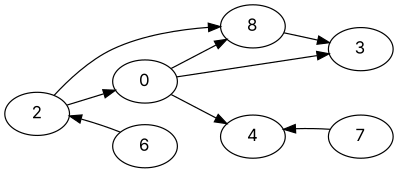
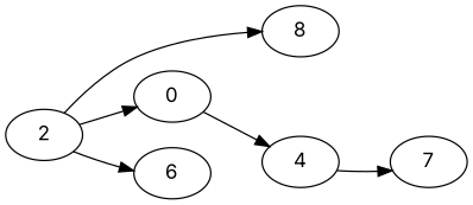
  digraph {
    fontname=Inter
    rankdir=LR
    node [fontname=Inter]
    edge [fontname=Inter]
    n1 [label=8]
    0
-   3
    4
    2
    7
    6
-   n1 -> 3
-   0 -> n1
-   0 -> 3
    0 -> 4
-   7 -> 4
+   4 -> 7
    2 -> n1
    2 -> 0
-   6 -> 2
+   2 -> 6
  }
